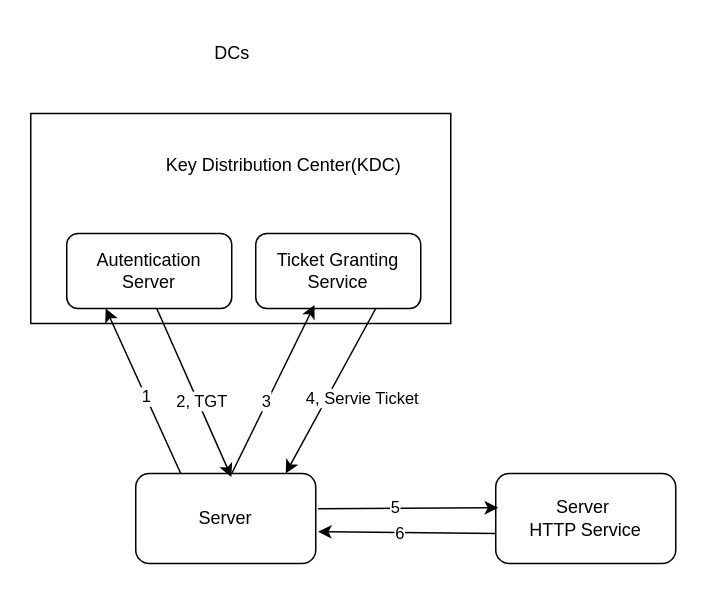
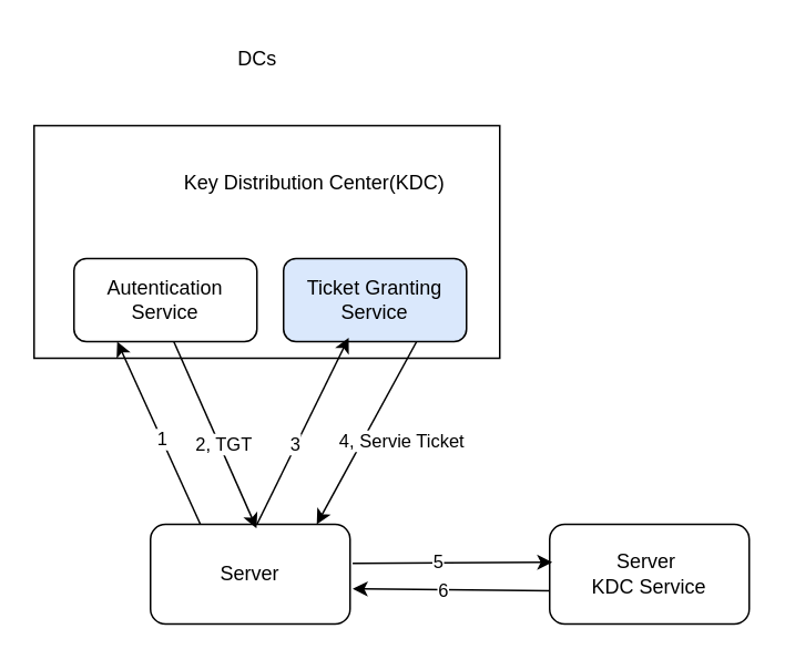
  <mxCell id="0" />
  <mxCell id="1" parent="0" />
  <mxCell id="2" value="" style="rounded=0;whiteSpace=wrap;html=1;" vertex="1" parent="1"><mxGeometry x="20" y="75" width="280" height="140" as="geometry" /></mxCell>
  <mxCell id="3" value="Key Distribution Center(KDC)&amp;nbsp;" style="text;html=1;align=center;verticalAlign=middle;resizable=0;points=[];autosize=1;strokeColor=none;fillColor=none;" vertex="1" parent="1"><mxGeometry x="100" y="95" width="180" height="30" as="geometry" /></mxCell>
- <mxCell id="4" value="Autentication Server" style="rounded=1;whiteSpace=wrap;html=1;" vertex="1" parent="1"><mxGeometry x="44" y="155" width="110" height="50" as="geometry" /></mxCell>
- <mxCell id="5" value="Ticket Granting Service" style="rounded=1;whiteSpace=wrap;html=1;" vertex="1" parent="1"><mxGeometry x="170" y="155" width="110" height="50" as="geometry" /></mxCell>
+ <mxCell id="4" value="Autentication Service" style="rounded=1;whiteSpace=wrap;html=1;" vertex="1" parent="1"><mxGeometry x="44" y="155" width="110" height="50" as="geometry" /></mxCell>
+ <mxCell id="5" value="Ticket Granting Service" style="rounded=1;whiteSpace=wrap;html=1;fillColor=#dae8fc;" vertex="1" parent="1"><mxGeometry x="170" y="155" width="110" height="50" as="geometry" /></mxCell>
  <mxCell id="6" value="DCs" style="text;html=1;align=center;verticalAlign=middle;resizable=0;points=[];autosize=1;strokeColor=none;fillColor=none;" vertex="1" parent="1"><mxGeometry x="129" y="20" width="50" height="30" as="geometry" /></mxCell>
  <mxCell id="7" value="Server" style="rounded=1;whiteSpace=wrap;html=1;" vertex="1" parent="1"><mxGeometry x="90" y="315" width="120" height="60" as="geometry" /></mxCell>
- <mxCell id="8" value="Server&amp;nbsp;&lt;div&gt;HTTP Service&lt;/div&gt;" style="rounded=1;whiteSpace=wrap;html=1;" vertex="1" parent="1"><mxGeometry x="330" y="315" width="120" height="60" as="geometry" /></mxCell>
+ <mxCell id="8" value="Server&amp;nbsp;&lt;div&gt;KDC Service&lt;/div&gt;" style="rounded=1;whiteSpace=wrap;html=1;" vertex="1" parent="1"><mxGeometry x="330" y="315" width="120" height="60" as="geometry" /></mxCell>
  <mxCell id="9" value="" style="endArrow=classic;html=1;rounded=0;exitX=0.25;exitY=0;exitDx=0;exitDy=0;" edge="1" parent="1" source="7"><mxGeometry width="50" height="50" relative="1" as="geometry"><mxPoint x="20" y="255" as="sourcePoint" /><mxPoint x="70" y="205" as="targetPoint" /></mxGeometry></mxCell>
  <mxCell id="10" value="1" style="edgeLabel;html=1;align=center;verticalAlign=middle;resizable=0;points=[];" vertex="1" connectable="0" parent="9"><mxGeometry x="-0.05" relative="1" as="geometry"><mxPoint as="offset" /></mxGeometry></mxCell>
  <mxCell id="11" value="" style="endArrow=classic;html=1;rounded=0;entryX=0.698;entryY=0.04;entryDx=0;entryDy=0;entryPerimeter=0;" edge="1" parent="1"><mxGeometry width="50" height="50" relative="1" as="geometry"><mxPoint x="104" y="205" as="sourcePoint" /><mxPoint x="153.76" y="317.4" as="targetPoint" /></mxGeometry></mxCell>
  <mxCell id="12" value="2, TGT" style="edgeLabel;html=1;align=center;verticalAlign=middle;resizable=0;points=[];" vertex="1" connectable="0" parent="11"><mxGeometry x="0.213" y="-2" relative="1" as="geometry"><mxPoint x="1" y="-8" as="offset" /></mxGeometry></mxCell>
  <mxCell id="13" value="" style="endArrow=classic;html=1;rounded=0;entryX=0.356;entryY=0.952;entryDx=0;entryDy=0;entryPerimeter=0;" edge="1" parent="1" target="5"><mxGeometry width="50" height="50" relative="1" as="geometry"><mxPoint x="154" y="315" as="sourcePoint" /><mxPoint x="204" y="265" as="targetPoint" /></mxGeometry></mxCell>
  <mxCell id="14" value="3" style="edgeLabel;html=1;align=center;verticalAlign=middle;resizable=0;points=[];" vertex="1" connectable="0" parent="13"><mxGeometry x="-0.148" y="1" relative="1" as="geometry"><mxPoint as="offset" /></mxGeometry></mxCell>
  <mxCell id="15" value="" style="endArrow=classic;html=1;rounded=0;entryX=0.833;entryY=0;entryDx=0;entryDy=0;entryPerimeter=0;" edge="1" parent="1" target="7"><mxGeometry width="50" height="50" relative="1" as="geometry"><mxPoint x="250" y="205" as="sourcePoint" /><mxPoint x="200" y="255" as="targetPoint" /></mxGeometry></mxCell>
  <mxCell id="16" value="4, Servie Ticket" style="edgeLabel;html=1;align=center;verticalAlign=middle;resizable=0;points=[];" vertex="1" connectable="0" parent="15"><mxGeometry x="0.192" y="-2" relative="1" as="geometry"><mxPoint x="28" y="-5" as="offset" /></mxGeometry></mxCell>
  <mxCell id="17" value="" style="endArrow=classic;html=1;rounded=0;entryX=0.013;entryY=0.38;entryDx=0;entryDy=0;entryPerimeter=0;exitX=1.013;exitY=0.393;exitDx=0;exitDy=0;exitPerimeter=0;" edge="1" parent="1" source="7" target="8"><mxGeometry width="50" height="50" relative="1" as="geometry"><mxPoint x="210" y="335" as="sourcePoint" /><mxPoint x="260" y="285" as="targetPoint" /></mxGeometry></mxCell>
  <mxCell id="18" value="5" style="edgeLabel;html=1;align=center;verticalAlign=middle;resizable=0;points=[];" vertex="1" connectable="0" parent="17"><mxGeometry x="-0.146" y="1" relative="1" as="geometry"><mxPoint as="offset" /></mxGeometry></mxCell>
  <mxCell id="19" value="" style="endArrow=classic;html=1;rounded=0;entryX=1.013;entryY=0.647;entryDx=0;entryDy=0;entryPerimeter=0;" edge="1" parent="1" target="7"><mxGeometry width="50" height="50" relative="1" as="geometry"><mxPoint x="330" y="355" as="sourcePoint" /><mxPoint x="280" y="405" as="targetPoint" /></mxGeometry></mxCell>
  <mxCell id="20" value="6" style="edgeLabel;html=1;align=center;verticalAlign=middle;resizable=0;points=[];" vertex="1" connectable="0" parent="19"><mxGeometry x="0.101" relative="1" as="geometry"><mxPoint as="offset" /></mxGeometry></mxCell>
